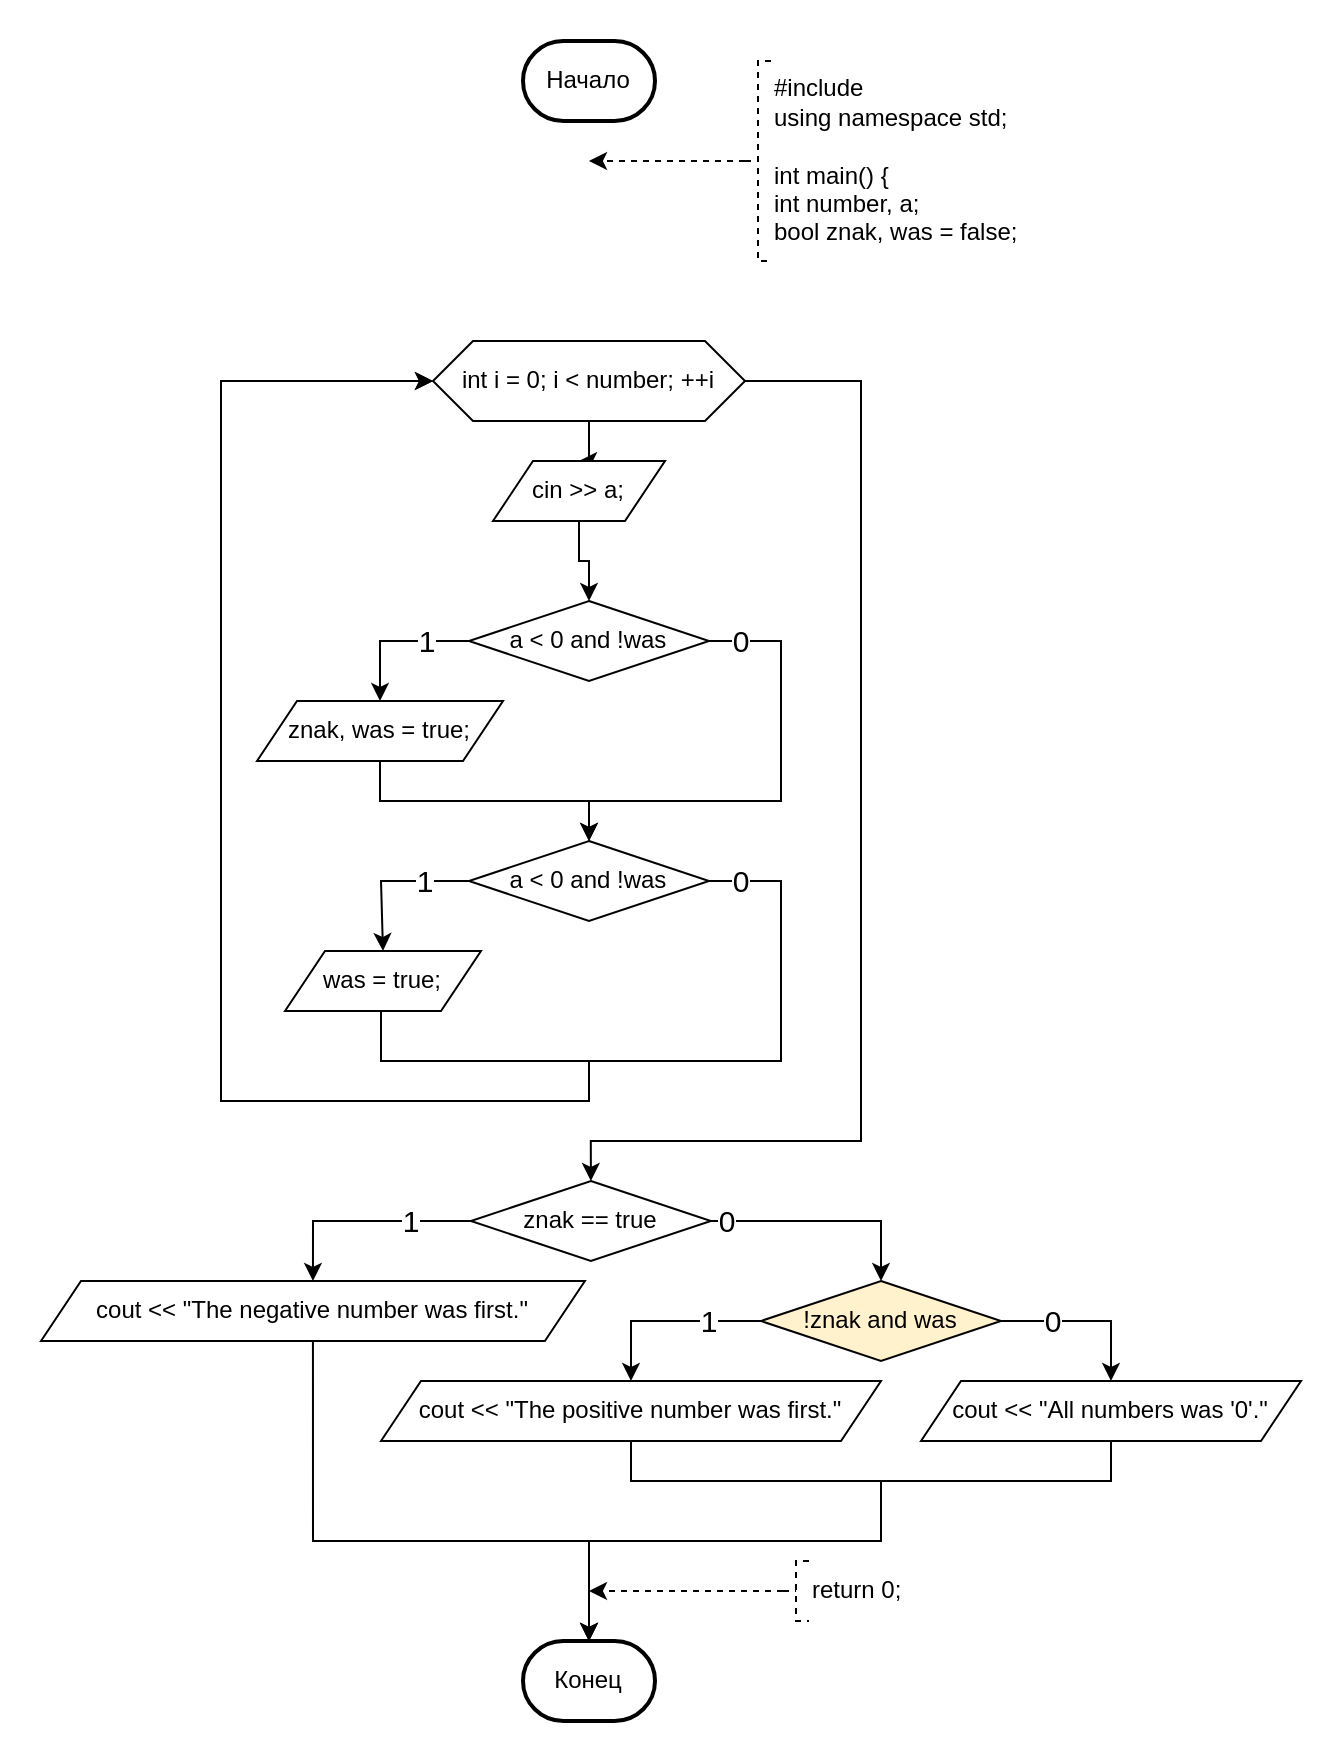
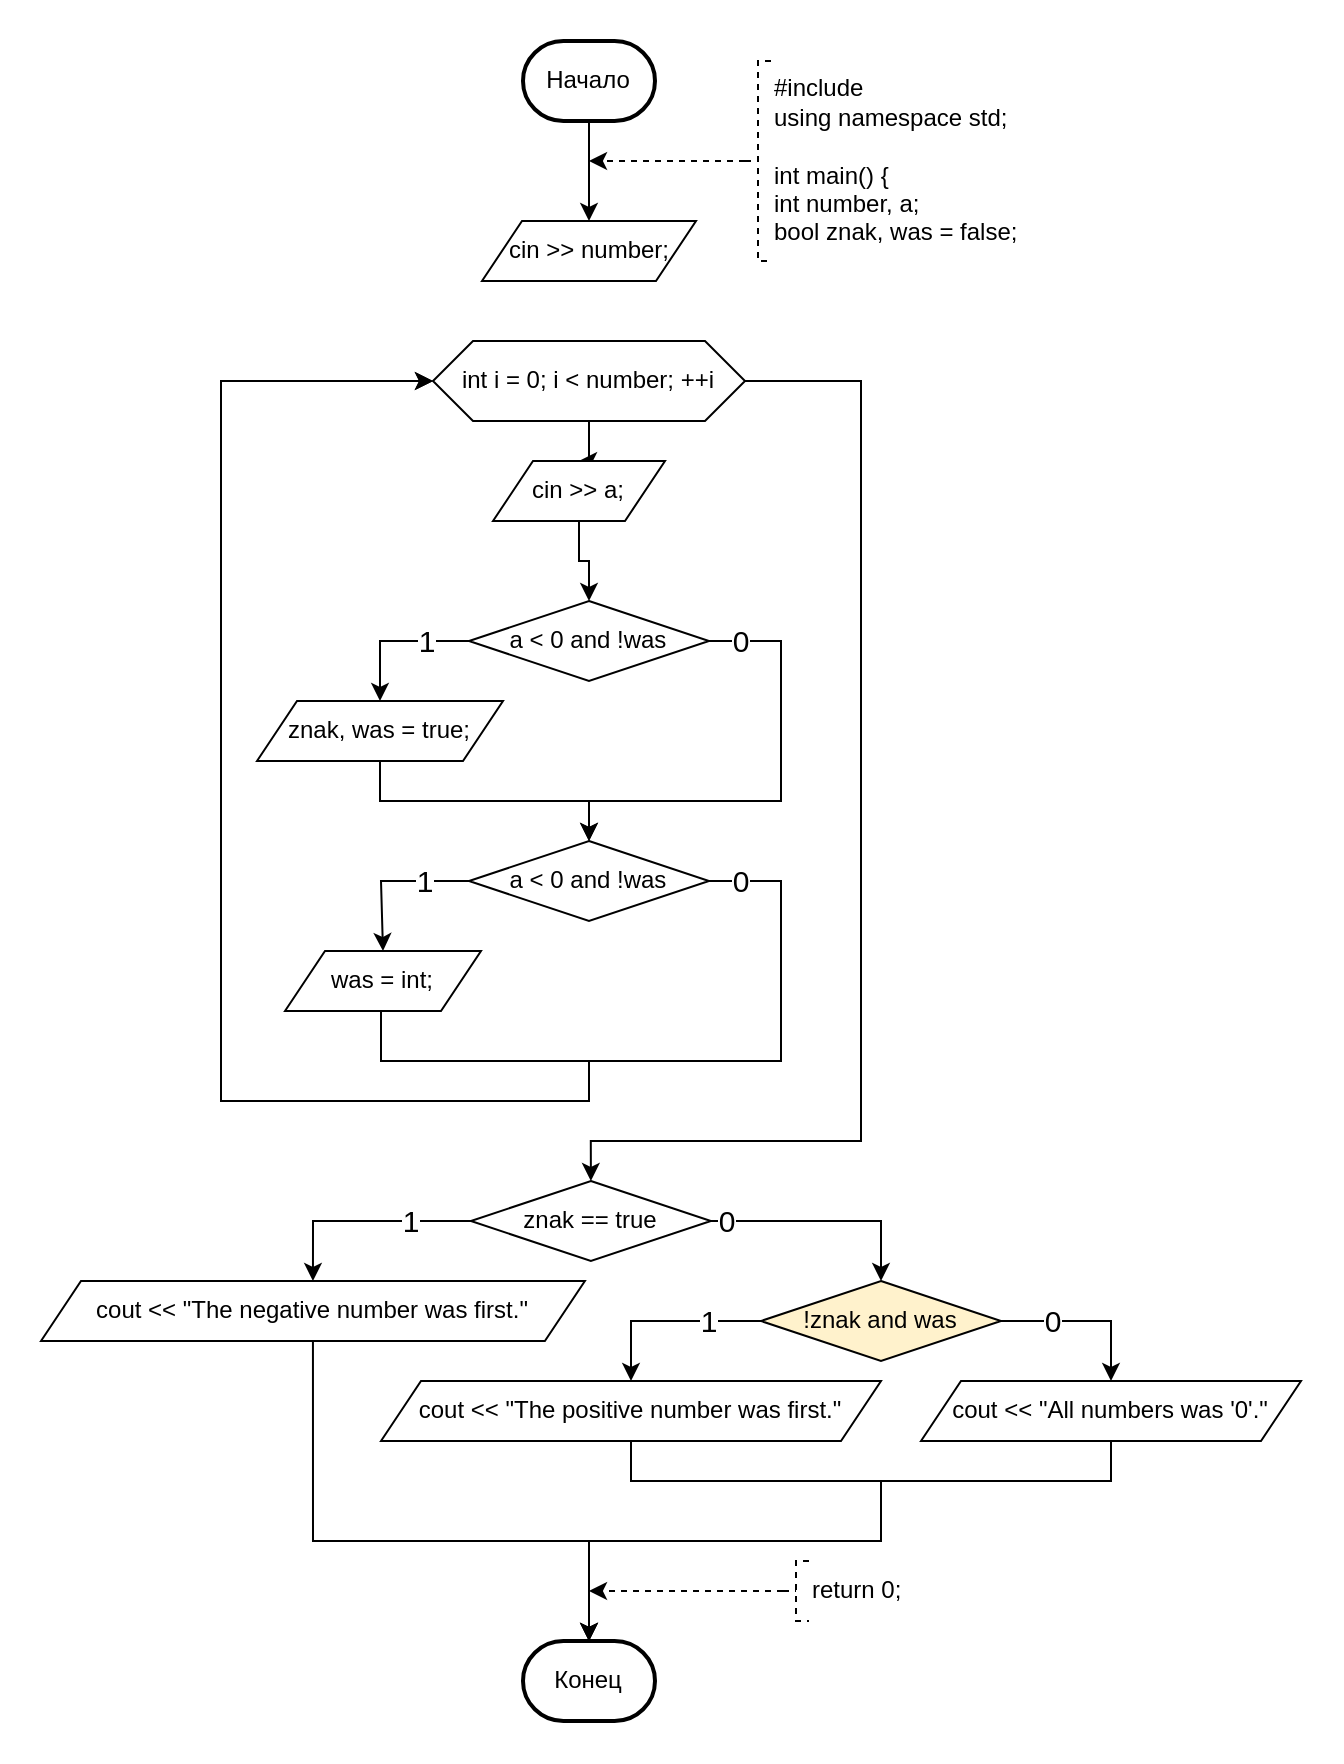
  <mxCell id="0" />
  <mxCell id="1" parent="0" />
  <mxCell id="2" style="edgeStyle=orthogonalEdgeStyle;rounded=0;orthogonalLoop=1;jettySize=auto;html=1;entryX=0.5;entryY=0;entryDx=0;entryDy=0;" edge="1" parent="1" source="4" target="18"><mxGeometry relative="1" as="geometry" /></mxCell>
  <mxCell id="3" style="edgeStyle=orthogonalEdgeStyle;rounded=0;orthogonalLoop=1;jettySize=auto;html=1;entryX=0.5;entryY=0;entryDx=0;entryDy=0;fontSize=15;" edge="1" parent="1" source="4" target="28"><mxGeometry relative="1" as="geometry"><Array as="points"><mxPoint x="430" y="190" /><mxPoint x="430" y="570" /><mxPoint x="295" y="570" /></Array></mxGeometry></mxCell>
  <mxCell id="4" value="int i = 0; i &lt; number; ++i" style="shape=hexagon;perimeter=hexagonPerimeter2;whiteSpace=wrap;html=1;fixedSize=1;" vertex="1" parent="1"><mxGeometry x="216" y="170" width="156" height="40" as="geometry" /></mxCell>
  <mxCell id="5" value="1" style="edgeStyle=orthogonalEdgeStyle;rounded=0;orthogonalLoop=1;jettySize=auto;html=1;entryX=0.5;entryY=0;entryDx=0;entryDy=0;fontSize=15;" edge="1" parent="1" source="7" target="11"><mxGeometry x="-0.448" relative="1" as="geometry"><Array as="points"><mxPoint x="190" y="320" /><mxPoint x="190" y="350" /></Array><mxPoint as="offset" /></mxGeometry></mxCell>
  <mxCell id="6" value="0" style="edgeStyle=orthogonalEdgeStyle;rounded=0;orthogonalLoop=1;jettySize=auto;html=1;entryX=0.5;entryY=0;entryDx=0;entryDy=0;fontSize=15;" edge="1" parent="1" source="7" target="25"><mxGeometry x="-0.862" relative="1" as="geometry"><mxPoint x="390" y="400" as="targetPoint" /><Array as="points"><mxPoint x="390" y="320" /><mxPoint x="390" y="400" /><mxPoint x="294" y="400" /></Array><mxPoint as="offset" /></mxGeometry></mxCell>
  <mxCell id="7" value="a &lt; 0 and !was" style="rhombus;whiteSpace=wrap;html=1;" vertex="1" parent="1"><mxGeometry x="234" y="300" width="120" height="40" as="geometry" /></mxCell>
  <mxCell id="8" value="0" style="edgeStyle=orthogonalEdgeStyle;rounded=0;orthogonalLoop=1;jettySize=auto;html=1;entryX=0;entryY=0.5;entryDx=0;entryDy=0;fontSize=15;exitX=1;exitY=0.5;exitDx=0;exitDy=0;" edge="1" parent="1" source="25" target="4"><mxGeometry x="-0.964" relative="1" as="geometry"><Array as="points"><mxPoint x="390" y="440" /><mxPoint x="390" y="530" /><mxPoint x="294" y="530" /><mxPoint x="294" y="550" /><mxPoint x="110" y="550" /><mxPoint x="110" y="190" /></Array><mxPoint x="390" y="510" as="sourcePoint" /><mxPoint as="offset" /></mxGeometry></mxCell>
  <mxCell id="9" style="edgeStyle=orthogonalEdgeStyle;rounded=0;orthogonalLoop=1;jettySize=auto;html=1;entryX=0;entryY=0.5;entryDx=0;entryDy=0;fontSize=15;exitX=0.5;exitY=1;exitDx=0;exitDy=0;" edge="1" parent="1" source="23" target="4"><mxGeometry relative="1" as="geometry"><Array as="points"><mxPoint x="190" y="505" /><mxPoint x="190" y="530" /><mxPoint x="294" y="530" /><mxPoint x="294" y="550" /><mxPoint x="110" y="550" /><mxPoint x="110" y="190" /></Array><mxPoint x="197" y="460" as="sourcePoint" /></mxGeometry></mxCell>
  <mxCell id="10" style="edgeStyle=orthogonalEdgeStyle;rounded=0;orthogonalLoop=1;jettySize=auto;html=1;fontSize=12;entryX=0.5;entryY=0;entryDx=0;entryDy=0;exitX=0.5;exitY=1;exitDx=0;exitDy=0;" edge="1" parent="1" source="11" target="25"><mxGeometry relative="1" as="geometry"><mxPoint x="290" y="410" as="targetPoint" /><Array as="points"><mxPoint x="189" y="400" /><mxPoint x="294" y="400" /></Array></mxGeometry></mxCell>
  <mxCell id="11" value="znak, was = true;" style="shape=parallelogram;perimeter=parallelogramPerimeter;whiteSpace=wrap;html=1;fixedSize=1;" vertex="1" parent="1"><mxGeometry x="128" y="350" width="123" height="30" as="geometry" /></mxCell>
+ <mxCell id="12" style="edgeStyle=orthogonalEdgeStyle;rounded=0;orthogonalLoop=1;jettySize=auto;html=1;entryX=0.5;entryY=0;entryDx=0;entryDy=0;" edge="1" parent="1" source="13" target="14"><mxGeometry relative="1" as="geometry" /></mxCell>
  <mxCell id="13" value="Начало" style="strokeWidth=2;html=1;shape=mxgraph.flowchart.terminator;whiteSpace=wrap;" vertex="1" parent="1"><mxGeometry x="261" y="20" width="66" height="40" as="geometry" /></mxCell>
+ <mxCell id="14" value="cin &gt;&gt; number;" style="shape=parallelogram;perimeter=parallelogramPerimeter;whiteSpace=wrap;html=1;fixedSize=1;" vertex="1" parent="1"><mxGeometry x="240.5" y="110" width="107" height="30" as="geometry" /></mxCell>
  <mxCell id="15" style="edgeStyle=orthogonalEdgeStyle;rounded=0;orthogonalLoop=1;jettySize=auto;html=1;dashed=1;" edge="1" parent="1" source="16"><mxGeometry relative="1" as="geometry"><mxPoint x="294" y="80" as="targetPoint" /><Array as="points"><mxPoint x="346" y="80" /><mxPoint x="346" y="80" /></Array></mxGeometry></mxCell>
  <mxCell id="16" value="#include &lt;br&gt;using namespace std;&lt;br&gt;&lt;br&gt;int main() {&lt;br&gt;&#09;int number, a;&lt;br&gt;&#09;bool znak, was = false;" style="strokeWidth=1;html=1;shape=mxgraph.flowchart.annotation_2;align=left;labelPosition=right;pointerEvents=1;dashed=1;" vertex="1" parent="1"><mxGeometry x="372" y="30" width="13" height="100" as="geometry" /></mxCell>
  <mxCell id="17" style="edgeStyle=orthogonalEdgeStyle;rounded=0;orthogonalLoop=1;jettySize=auto;html=1;entryX=0.5;entryY=0;entryDx=0;entryDy=0;" edge="1" parent="1" source="18" target="7"><mxGeometry relative="1" as="geometry" /></mxCell>
  <mxCell id="18" value="cin &gt;&gt; a;" style="shape=parallelogram;perimeter=parallelogramPerimeter;whiteSpace=wrap;html=1;fixedSize=1;" vertex="1" parent="1"><mxGeometry x="246" y="230" width="86" height="30" as="geometry" /></mxCell>
  <mxCell id="19" style="edgeStyle=orthogonalEdgeStyle;rounded=0;orthogonalLoop=1;jettySize=auto;html=1;entryX=0.5;entryY=0;entryDx=0;entryDy=0;entryPerimeter=0;fontSize=12;exitX=0.5;exitY=1;exitDx=0;exitDy=0;" edge="1" parent="1" source="36" target="20"><mxGeometry relative="1" as="geometry"><mxPoint x="294" y="840" as="sourcePoint" /><Array as="points"><mxPoint x="555" y="740" /><mxPoint x="440" y="740" /><mxPoint x="440" y="770" /><mxPoint x="294" y="770" /></Array></mxGeometry></mxCell>
  <mxCell id="20" value="Конец" style="strokeWidth=2;html=1;shape=mxgraph.flowchart.terminator;whiteSpace=wrap;" vertex="1" parent="1"><mxGeometry x="261" y="820" width="66" height="40" as="geometry" /></mxCell>
  <mxCell id="21" style="edgeStyle=orthogonalEdgeStyle;rounded=0;orthogonalLoop=1;jettySize=auto;html=1;exitX=0;exitY=0.5;exitDx=0;exitDy=0;exitPerimeter=0;dashed=1;" edge="1" parent="1" source="22"><mxGeometry relative="1" as="geometry"><mxPoint x="294" y="795" as="targetPoint" /><mxPoint x="384" y="870" as="sourcePoint" /></mxGeometry></mxCell>
  <mxCell id="22" value="return 0;" style="strokeWidth=1;html=1;shape=mxgraph.flowchart.annotation_2;align=left;labelPosition=right;pointerEvents=1;dashed=1;" vertex="1" parent="1"><mxGeometry x="391" y="780" width="13" height="30" as="geometry" /></mxCell>
- <mxCell id="23" value="was = true;" style="shape=parallelogram;perimeter=parallelogramPerimeter;whiteSpace=wrap;html=1;fixedSize=1;fontSize=12;" vertex="1" parent="1"><mxGeometry x="142" y="475" width="98" height="30" as="geometry" /></mxCell>
+ <mxCell id="23" value="was = int;" style="shape=parallelogram;perimeter=parallelogramPerimeter;whiteSpace=wrap;html=1;fixedSize=1;fontSize=12;" vertex="1" parent="1"><mxGeometry x="142" y="475" width="98" height="30" as="geometry" /></mxCell>
  <mxCell id="24" value="1" style="edgeStyle=orthogonalEdgeStyle;rounded=0;orthogonalLoop=1;jettySize=auto;html=1;entryX=0.5;entryY=0;entryDx=0;entryDy=0;fontSize=15;" edge="1" parent="1" source="25" target="23"><mxGeometry x="-0.448" relative="1" as="geometry"><Array as="points"><mxPoint x="190" y="440" /><mxPoint x="190" y="475" /></Array><mxPoint as="offset" /><mxPoint x="193.5" y="475" as="targetPoint" /></mxGeometry></mxCell>
  <mxCell id="25" value="a &lt; 0 and !was" style="rhombus;whiteSpace=wrap;html=1;" vertex="1" parent="1"><mxGeometry x="234" y="420" width="120" height="40" as="geometry" /></mxCell>
  <mxCell id="26" value="1" style="edgeStyle=orthogonalEdgeStyle;rounded=0;orthogonalLoop=1;jettySize=auto;html=1;entryX=0.5;entryY=0;entryDx=0;entryDy=0;fontSize=15;" edge="1" parent="1" source="28" target="30"><mxGeometry x="-0.448" relative="1" as="geometry"><Array as="points"><mxPoint x="156" y="610" /></Array><mxPoint as="offset" /></mxGeometry></mxCell>
  <mxCell id="27" value="0" style="edgeStyle=orthogonalEdgeStyle;rounded=0;orthogonalLoop=1;jettySize=auto;html=1;entryX=0.5;entryY=0;entryDx=0;entryDy=0;fontSize=15;" edge="1" parent="1" source="28" target="33"><mxGeometry x="-0.862" relative="1" as="geometry"><mxPoint x="294.94" y="710" as="targetPoint" /><Array as="points"><mxPoint x="440" y="610" /></Array><mxPoint as="offset" /></mxGeometry></mxCell>
  <mxCell id="28" value="znak == true" style="rhombus;whiteSpace=wrap;html=1;" vertex="1" parent="1"><mxGeometry x="234.94" y="590" width="120" height="40" as="geometry" /></mxCell>
  <mxCell id="29" style="edgeStyle=orthogonalEdgeStyle;rounded=0;orthogonalLoop=1;jettySize=auto;html=1;fontSize=12;exitX=0.5;exitY=1;exitDx=0;exitDy=0;entryX=0.5;entryY=0;entryDx=0;entryDy=0;entryPerimeter=0;" edge="1" parent="1" source="30" target="20"><mxGeometry relative="1" as="geometry"><mxPoint x="156" y="770" as="targetPoint" /><Array as="points"><mxPoint x="156" y="770" /><mxPoint x="294" y="770" /></Array></mxGeometry></mxCell>
  <mxCell id="30" value="cout &lt;&lt; &quot;The negative number was first.&quot;" style="shape=parallelogram;perimeter=parallelogramPerimeter;whiteSpace=wrap;html=1;fixedSize=1;" vertex="1" parent="1"><mxGeometry x="20" y="640" width="271.94" height="30" as="geometry" /></mxCell>
  <mxCell id="31" value="1" style="edgeStyle=orthogonalEdgeStyle;rounded=0;orthogonalLoop=1;jettySize=auto;html=1;entryX=0.5;entryY=0;entryDx=0;entryDy=0;fontSize=15;" edge="1" parent="1" source="33" target="35"><mxGeometry x="-0.448" relative="1" as="geometry"><Array as="points"><mxPoint x="315" y="660" /></Array><mxPoint as="offset" /></mxGeometry></mxCell>
  <mxCell id="32" value="0" style="edgeStyle=orthogonalEdgeStyle;rounded=0;orthogonalLoop=1;jettySize=auto;html=1;entryX=0.5;entryY=0;entryDx=0;entryDy=0;fontSize=15;" edge="1" parent="1" source="33" target="36"><mxGeometry x="-0.392" relative="1" as="geometry"><mxPoint x="446" y="760" as="targetPoint" /><Array as="points"><mxPoint x="555" y="660" /></Array><mxPoint as="offset" /></mxGeometry></mxCell>
  <mxCell id="33" value="!znak and was" style="rhombus;whiteSpace=wrap;html=1;fillColor=#fff2cc;" vertex="1" parent="1"><mxGeometry x="380" y="640" width="120" height="40" as="geometry" /></mxCell>
  <mxCell id="34" style="edgeStyle=orthogonalEdgeStyle;rounded=0;orthogonalLoop=1;jettySize=auto;html=1;fontSize=12;entryX=0.5;entryY=0;entryDx=0;entryDy=0;exitX=0.5;exitY=1;exitDx=0;exitDy=0;entryPerimeter=0;" edge="1" parent="1" source="35" target="20"><mxGeometry relative="1" as="geometry"><mxPoint x="446" y="760" as="targetPoint" /><Array as="points"><mxPoint x="315" y="740" /><mxPoint x="440" y="740" /><mxPoint x="440" y="770" /><mxPoint x="294" y="770" /></Array><mxPoint x="316" y="730" as="sourcePoint" /></mxGeometry></mxCell>
  <mxCell id="35" value="cout &lt;&lt; &quot;The positive number was first.&quot;" style="shape=parallelogram;perimeter=parallelogramPerimeter;whiteSpace=wrap;html=1;fixedSize=1;" vertex="1" parent="1"><mxGeometry x="190" y="690" width="250" height="30" as="geometry" /></mxCell>
  <mxCell id="36" value="cout &lt;&lt; &quot;All numbers was '0'.&quot;" style="shape=parallelogram;perimeter=parallelogramPerimeter;whiteSpace=wrap;html=1;fixedSize=1;" vertex="1" parent="1"><mxGeometry x="460" y="690" width="190" height="30" as="geometry" /></mxCell>
